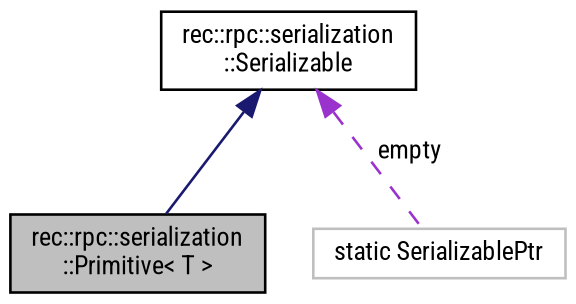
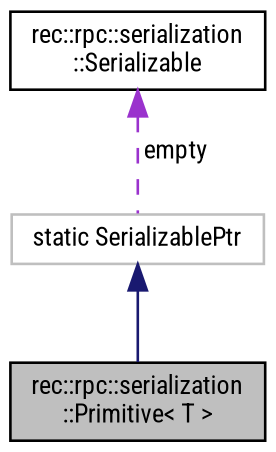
  digraph {
    fontname="Roboto Condensed"
    node [color=black fillcolor=white fontname="Roboto Condensed" fontsize=10 shape=record style=filled]
    edge [dir=back fontname="Roboto Condensed" fontsize=10 labelfontname=FreeSans labelfontsize=10]
    n1 [fillcolor=grey75 fontcolor=black height=0.2 label="rec::rpc::serialization\l::Primitive\< T \>" width=0.4]
    n2 [height=0.2 label="rec::rpc::serialization\l::Serializable" width=0.4]
    n3 [color=grey75 height=0.2 label="static SerializablePtr" width=0.4]
-   n2 -> n1 [color=midnightblue style=solid]
+   n3 -> n1 [color=midnightblue style=solid]
    n2 -> n3 [color=darkorchid3 label=" empty" style=dashed]
  }
